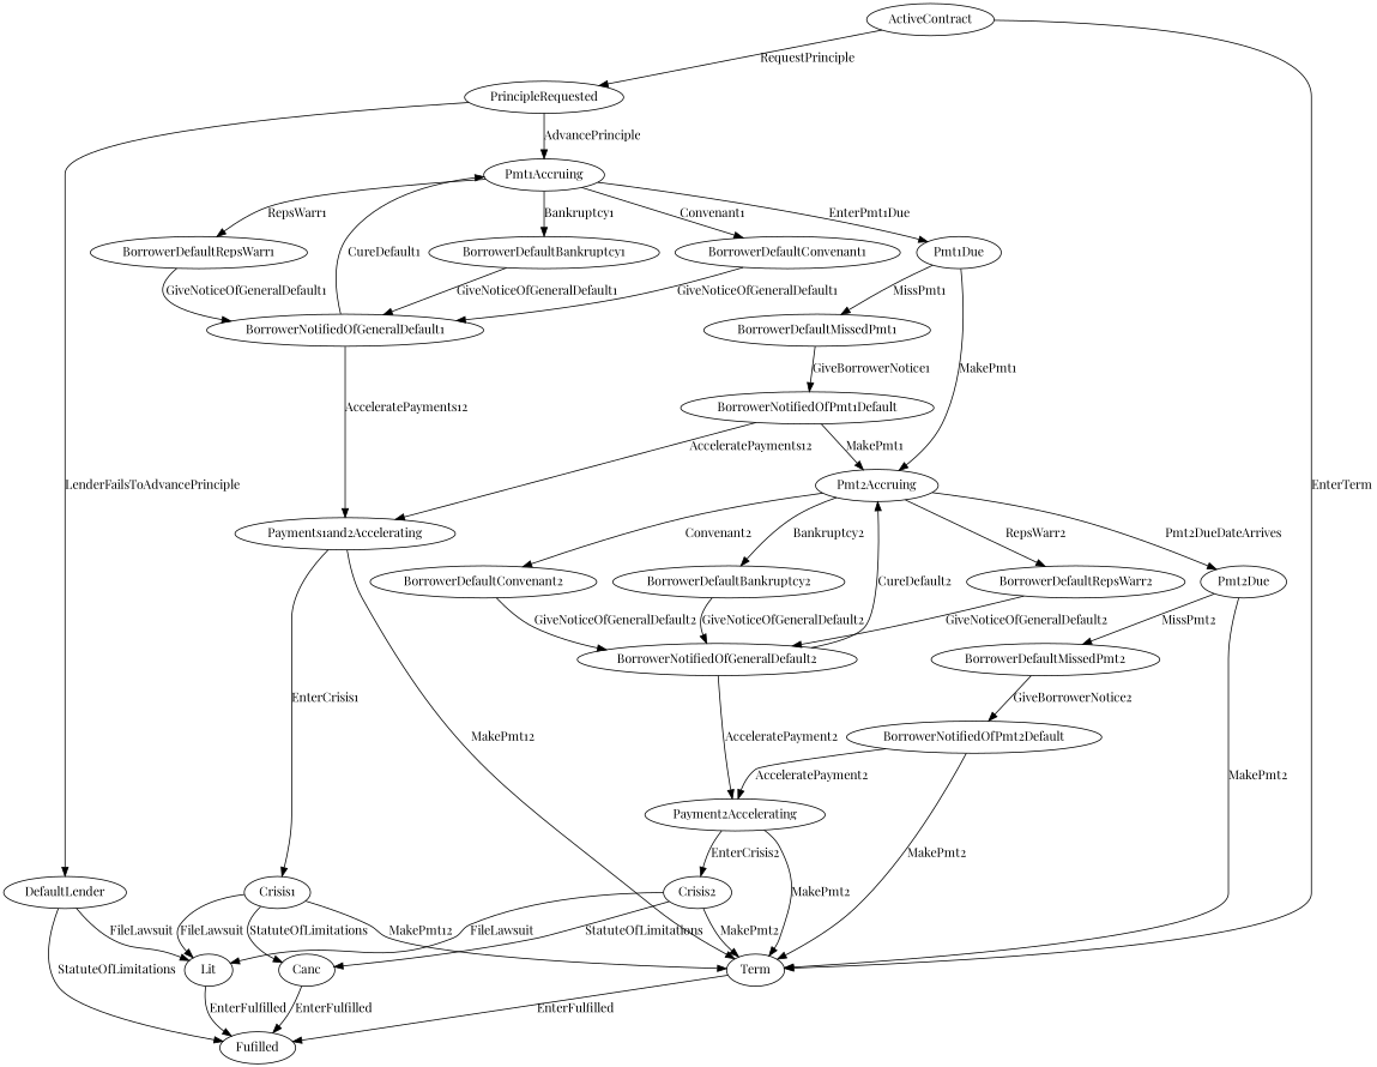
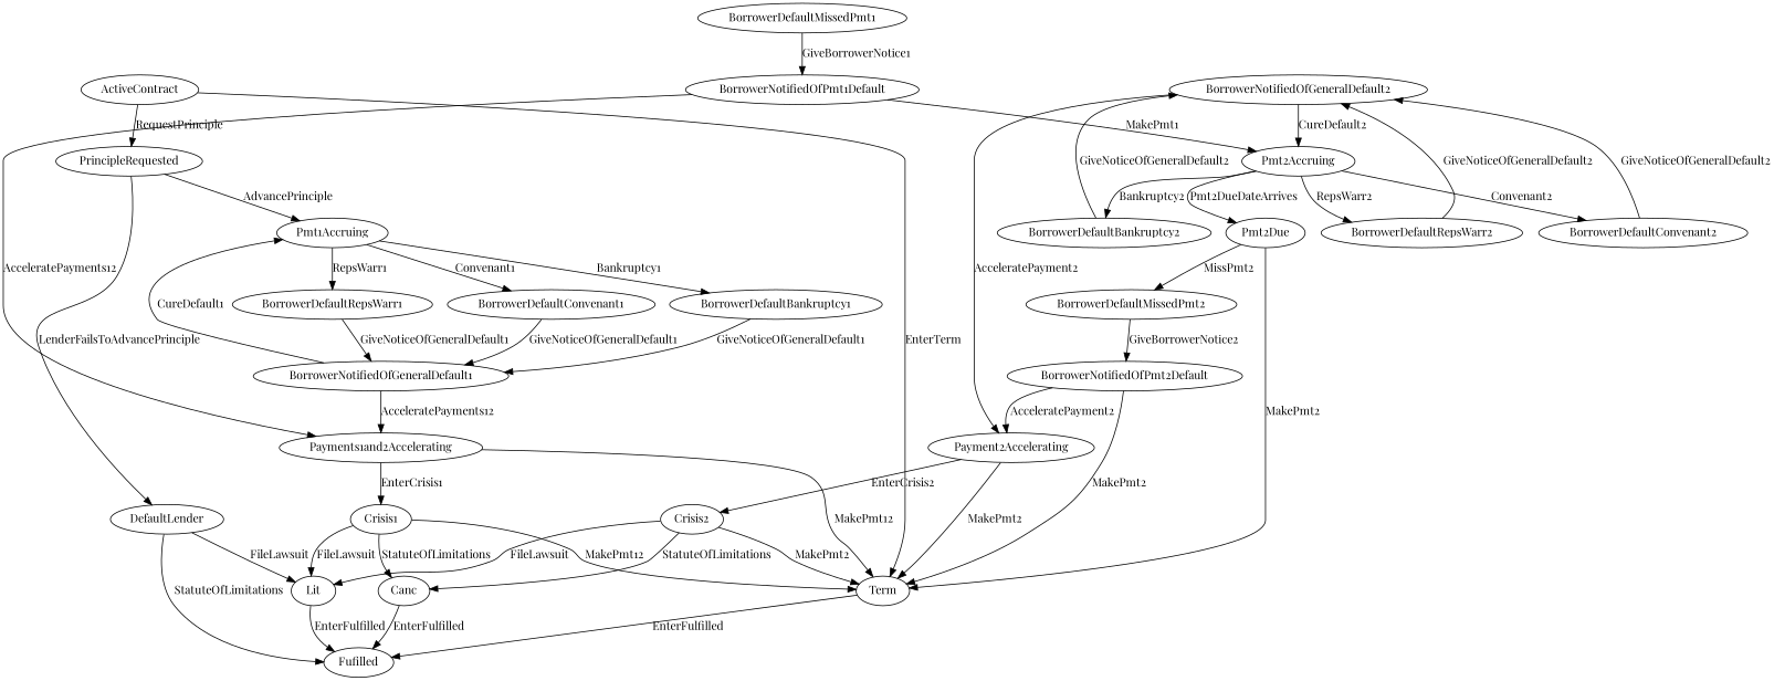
  digraph {
    fontname="Playfair Display"
    node [fontname="Playfair Display"]
    edge [fontname="Playfair Display"]
    n1 [label=Fufilled]
    n2 [label=ActiveContract]
    n3 [label=PrincipleRequested]
    n4 [label=Term]
    n5 [label=DefaultLender]
    n6 [label=Pmt1Accruing]
    n7 [label=Lit]
    n8 [label=BorrowerDefaultRepsWarr1]
    n9 [label=BorrowerDefaultConvenant1]
    n10 [label=BorrowerDefaultBankruptcy1]
-   n11 [label=Pmt1Due]
    n12 [label=Canc]
    n13 [label=BorrowerNotifiedOfGeneralDefault1]
    n14 [label=BorrowerDefaultMissedPmt1]
    n15 [label=Pmt2Accruing]
    n16 [label=Payments1and2Accelerating]
    n17 [label=Crisis1]
    n18 [label=BorrowerNotifiedOfPmt1Default]
    n19 [label=BorrowerDefaultRepsWarr2]
    n20 [label=BorrowerDefaultConvenant2]
    n21 [label=BorrowerDefaultBankruptcy2]
    n22 [label=Pmt2Due]
    n23 [label=BorrowerNotifiedOfGeneralDefault2]
    n24 [label=BorrowerDefaultMissedPmt2]
    n25 [label=Payment2Accelerating]
    n26 [label=Crisis2]
    n27 [label=BorrowerNotifiedOfPmt2Default]
    n2 -> n3 [label=RequestPrinciple]
    n2 -> n4 [label=EnterTerm]
    n3 -> n5 [label=LenderFailsToAdvancePrinciple]
    n3 -> n6 [label=AdvancePrinciple]
    n4 -> n1 [label=EnterFulfilled]
    n5 -> n1 [label=StatuteOfLimitations]
    n5 -> n7 [label=FileLawsuit]
    n6 -> n8 [label=RepsWarr1]
    n6 -> n9 [label=Convenant1]
    n6 -> n10 [label=Bankruptcy1]
-   n6 -> n11 [label=EnterPmt1Due]
    n7 -> n1 [label=EnterFulfilled]
    n8 -> n13 [label=GiveNoticeOfGeneralDefault1]
    n9 -> n13 [label=GiveNoticeOfGeneralDefault1]
    n10 -> n13 [label=GiveNoticeOfGeneralDefault1]
-   n11 -> n14 [label=MissPmt1]
-   n11 -> n15 [label=MakePmt1]
    n12 -> n1 [label=EnterFulfilled]
    n13 -> n6 [label=CureDefault1]
    n13 -> n16 [label=AcceleratePayments12]
    n14 -> n18 [label=GiveBorrowerNotice1]
    n15 -> n19 [label=RepsWarr2]
    n15 -> n20 [label=Convenant2]
    n15 -> n21 [label=Bankruptcy2]
    n15 -> n22 [label=Pmt2DueDateArrives]
    n16 -> n4 [label=MakePmt12]
    n16 -> n17 [label=EnterCrisis1]
    n17 -> n4 [label=MakePmt12]
    n17 -> n7 [label=FileLawsuit]
    n17 -> n12 [label=StatuteOfLimitations]
    n18 -> n15 [label=MakePmt1]
    n18 -> n16 [label=AcceleratePayments12]
    n19 -> n23 [label=GiveNoticeOfGeneralDefault2]
    n20 -> n23 [label=GiveNoticeOfGeneralDefault2]
    n21 -> n23 [label=GiveNoticeOfGeneralDefault2]
    n22 -> n4 [label=MakePmt2]
    n22 -> n24 [label=MissPmt2]
    n23 -> n15 [label=CureDefault2]
    n23 -> n25 [label=AcceleratePayment2]
    n24 -> n27 [label=GiveBorrowerNotice2]
    n25 -> n4 [label=MakePmt2]
    n25 -> n26 [label=EnterCrisis2]
    n26 -> n4 [label=MakePmt2]
    n26 -> n7 [label=FileLawsuit]
    n26 -> n12 [label=StatuteOfLimitations]
    n27 -> n4 [label=MakePmt2]
    n27 -> n25 [label=AcceleratePayment2]
  }
